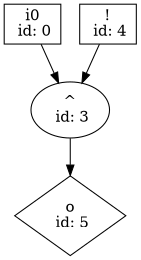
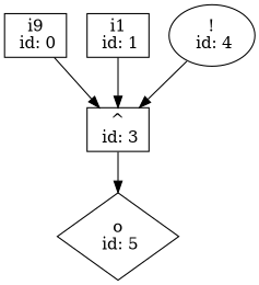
  digraph {
-   n1 [label="i0\n id: 0" shape=box]
-   n2 [label="^\n id: 3"]
+   n1 [label="i9\n id: 0" shape=box]
+   n2 [label="^\n id: 3" shape=box]
    n3 [label="o\n id: 5" shape=diamond]
-   n5 [label="!\n id: 4" shape=box]
+   n4 [label="i1\n id: 1" shape=box]
+   n5 [label="!\n id: 4"]
    n1 -> n2
    n2 -> n3
+   n4 -> n2
    n5 -> n2
  }
